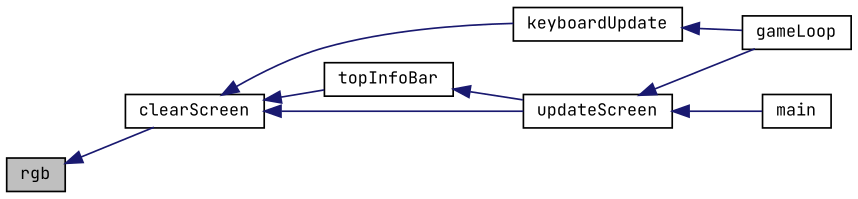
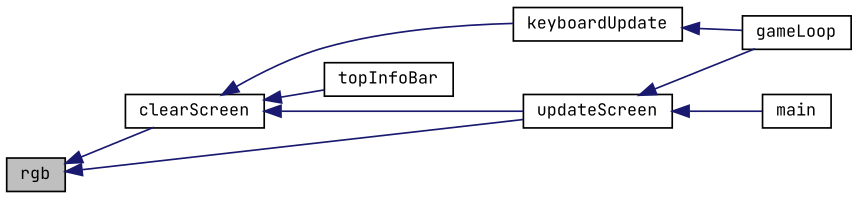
  digraph {
    fontname="JetBrains Mono"
    rankdir=LR
    node [color=black fillcolor=white fontname="JetBrains Mono" fontsize=10 shape=record style=filled]
    edge [color=midnightblue dir=back fontname="JetBrains Mono" fontsize=10 labelfontname=Helvetica labelfontsize=10 style=solid]
    n1 [fillcolor=grey75 fontcolor=black height=0.2 label=rgb width=0.4]
    n2 [height=0.2 label=clearScreen width=0.4]
    n3 [height=0.2 label=topInfoBar width=0.4]
    n4 [height=0.2 label=updateScreen width=0.4]
    n5 [height=0.2 label=keyboardUpdate width=0.4]
    n6 [height=0.2 label=gameLoop width=0.4]
    n7 [height=0.2 label=main width=0.4]
    n1 -> n2
    n2 -> n3
    n2 -> n4
    n2 -> n5
-   n3 -> n4
+   n1 -> n4
    n4 -> n6
    n4 -> n7
    n5 -> n6
  }
